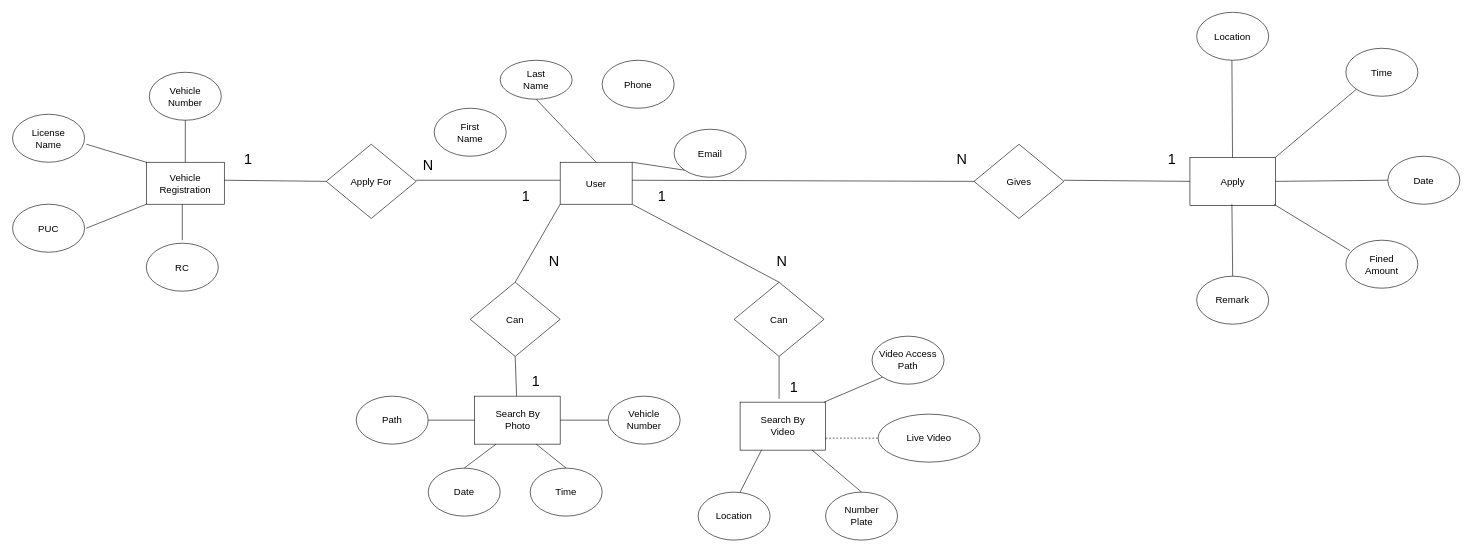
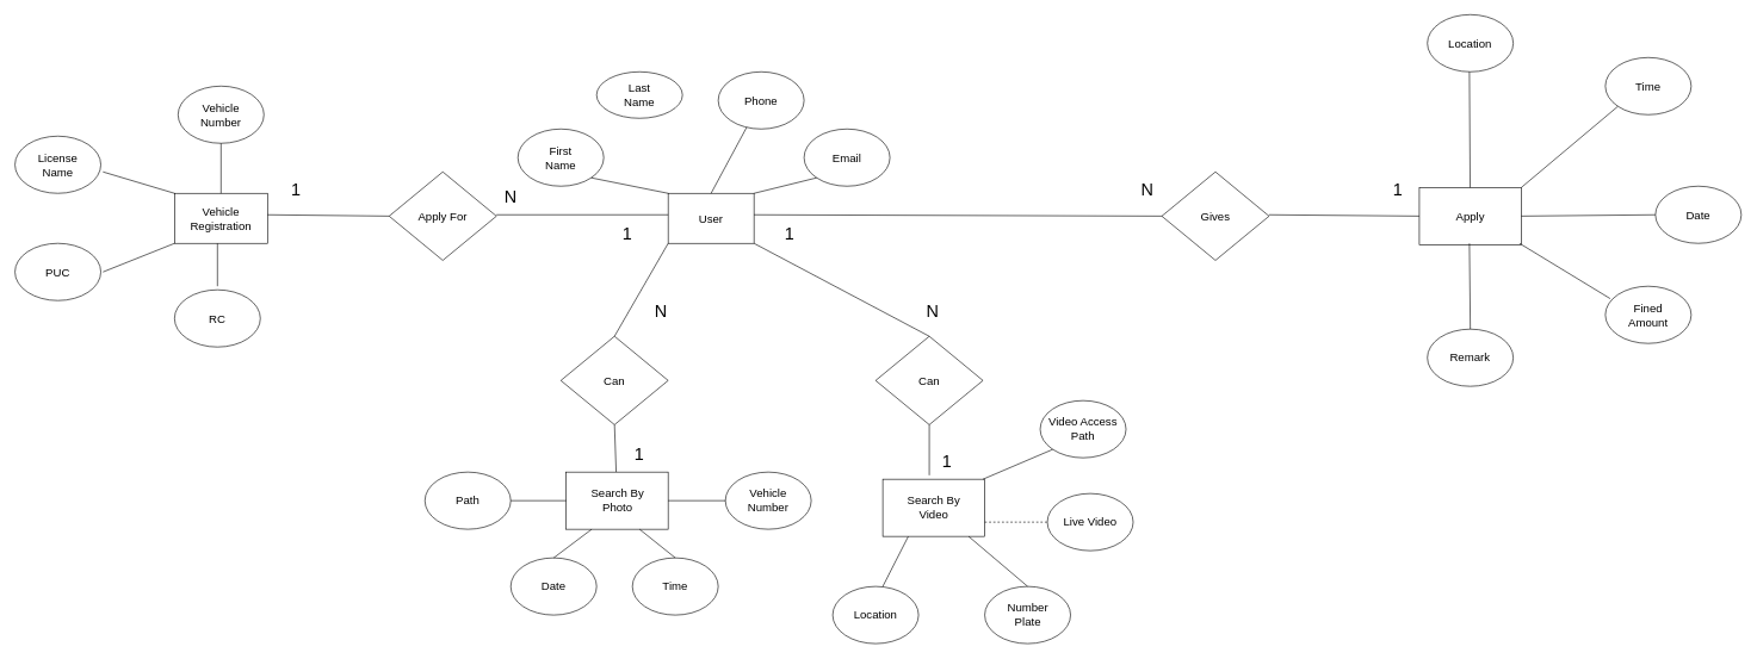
  <mxCell id="0" />
  <mxCell id="1" parent="0" />
  <mxCell id="2" value="&lt;font size=&quot;3&quot;&gt;User&lt;/font&gt;" style="rounded=0;whiteSpace=wrap;html=1;" parent="1" vertex="1"><mxGeometry x="933" y="270" width="120" height="70" as="geometry" /></mxCell>
  <mxCell id="3" value="&lt;font size=&quot;3&quot;&gt;Last&lt;br&gt;Name&lt;br&gt;&lt;/font&gt;" style="ellipse;whiteSpace=wrap;html=1;" parent="1" vertex="1"><mxGeometry x="833" y="100" width="120" height="65" as="geometry" /></mxCell>
  <mxCell id="4" value="&lt;font size=&quot;3&quot;&gt;Phone&lt;/font&gt;" style="ellipse;whiteSpace=wrap;html=1;" parent="1" vertex="1"><mxGeometry x="1003" y="100" width="120" height="80" as="geometry" /></mxCell>
  <mxCell id="5" value="&lt;font size=&quot;3&quot;&gt;First&lt;br&gt;Name&lt;/font&gt;" style="ellipse;whiteSpace=wrap;html=1;" parent="1" vertex="1"><mxGeometry x="723" y="180" width="120" height="80" as="geometry" /></mxCell>
- <mxCell id="6" value="&lt;font size=&quot;3&quot;&gt;Email&lt;/font&gt;" style="ellipse;whiteSpace=wrap;html=1;" parent="1" vertex="1"><mxGeometry x="1123" y="215" width="120" height="80" as="geometry" /></mxCell>
+ <mxCell id="6" value="&lt;font size=&quot;3&quot;&gt;Email&lt;/font&gt;" style="ellipse;whiteSpace=wrap;html=1;" parent="1" vertex="1"><mxGeometry x="1123" y="180" width="120" height="80" as="geometry" /></mxCell>
  <mxCell id="7" value="" style="endArrow=none;html=1;rounded=0;" parent="1" edge="1"><mxGeometry width="50" height="50" relative="1" as="geometry"><mxPoint x="693" y="300" as="sourcePoint" /><mxPoint x="933" y="300" as="targetPoint" /></mxGeometry></mxCell>
- <mxCell id="9" value="" style="endArrow=none;html=1;rounded=0;exitX=0.5;exitY=0;exitDx=0;exitDy=0;entryX=0.5;entryY=1;entryDx=0;entryDy=0;" parent="1" source="2" target="3" edge="1"><mxGeometry width="50" height="50" relative="1" as="geometry"><mxPoint x="953" y="270" as="sourcePoint" /><mxPoint x="993" y="220" as="targetPoint" /></mxGeometry></mxCell>
+ <mxCell id="8" value="" style="endArrow=none;html=1;rounded=0;entryX=0;entryY=0;entryDx=0;entryDy=0;exitX=1;exitY=1;exitDx=0;exitDy=0;" parent="1" source="5" target="2" edge="1"><mxGeometry width="50" height="50" relative="1" as="geometry"><mxPoint x="893" y="220" as="sourcePoint" /><mxPoint x="943" y="170" as="targetPoint" /></mxGeometry></mxCell>
+ <mxCell id="9" value="" style="endArrow=none;html=1;rounded=0;exitX=0.5;exitY=0;exitDx=0;exitDy=0;" parent="1" source="2" target="4" edge="1"><mxGeometry width="50" height="50" relative="1" as="geometry"><mxPoint x="953" y="270" as="sourcePoint" /><mxPoint x="993" y="220" as="targetPoint" /></mxGeometry></mxCell>
  <mxCell id="10" value="&lt;font size=&quot;3&quot;&gt;Apply For&lt;/font&gt;" style="rhombus;whiteSpace=wrap;html=1;" parent="1" vertex="1"><mxGeometry x="543" y="240" width="150" height="123.75" as="geometry" /></mxCell>
  <mxCell id="11" value="&lt;font size=&quot;3&quot;&gt;Vehicle&lt;br&gt;Registration&lt;br&gt;&lt;/font&gt;" style="rounded=0;whiteSpace=wrap;html=1;" parent="1" vertex="1"><mxGeometry x="243" y="270" width="130" height="70" as="geometry" /></mxCell>
  <mxCell id="12" value="" style="endArrow=none;html=1;rounded=0;entryX=0;entryY=0.5;entryDx=0;entryDy=0;" parent="1" target="10" edge="1"><mxGeometry width="50" height="50" relative="1" as="geometry"><mxPoint x="373" y="300" as="sourcePoint" /><mxPoint x="423" y="250" as="targetPoint" /></mxGeometry></mxCell>
  <mxCell id="13" value="&lt;font size=&quot;3&quot;&gt;RC&lt;/font&gt;" style="ellipse;whiteSpace=wrap;html=1;" parent="1" vertex="1"><mxGeometry x="243" y="405" width="120" height="80" as="geometry" /></mxCell>
  <mxCell id="14" value="&lt;font size=&quot;3&quot;&gt;PUC&lt;/font&gt;" style="ellipse;whiteSpace=wrap;html=1;" parent="1" vertex="1"><mxGeometry x="20" y="340" width="120" height="80" as="geometry" /></mxCell>
  <mxCell id="15" value="&lt;font size=&quot;3&quot;&gt;License&lt;br&gt;Name&lt;br&gt;&lt;/font&gt;" style="ellipse;whiteSpace=wrap;html=1;" parent="1" vertex="1"><mxGeometry x="20" y="190" width="120" height="80" as="geometry" /></mxCell>
  <mxCell id="16" value="&lt;font size=&quot;3&quot;&gt;Vehicle&lt;br&gt;Number&lt;/font&gt;" style="ellipse;whiteSpace=wrap;html=1;" parent="1" vertex="1"><mxGeometry x="248" y="120" width="120" height="80" as="geometry" /></mxCell>
  <mxCell id="17" value="" style="endArrow=none;html=1;rounded=0;entryX=0;entryY=1;entryDx=0;entryDy=0;" parent="1" target="11" edge="1"><mxGeometry width="50" height="50" relative="1" as="geometry"><mxPoint x="143" y="380" as="sourcePoint" /><mxPoint x="193" y="330" as="targetPoint" /></mxGeometry></mxCell>
  <mxCell id="18" value="" style="endArrow=none;html=1;rounded=0;entryX=0;entryY=0;entryDx=0;entryDy=0;" parent="1" target="11" edge="1"><mxGeometry width="50" height="50" relative="1" as="geometry"><mxPoint x="143" y="240" as="sourcePoint" /><mxPoint x="193" y="190" as="targetPoint" /></mxGeometry></mxCell>
  <mxCell id="19" value="" style="endArrow=none;html=1;rounded=0;entryX=0.5;entryY=0;entryDx=0;entryDy=0;exitX=0.5;exitY=1;exitDx=0;exitDy=0;" parent="1" source="16" target="11" edge="1"><mxGeometry width="50" height="50" relative="1" as="geometry"><mxPoint x="303" y="200" as="sourcePoint" /><mxPoint x="353" y="150" as="targetPoint" /></mxGeometry></mxCell>
  <mxCell id="20" value="" style="endArrow=none;html=1;rounded=0;" parent="1" edge="1"><mxGeometry width="50" height="50" relative="1" as="geometry"><mxPoint x="303" y="400" as="sourcePoint" /><mxPoint x="303" y="340" as="targetPoint" /></mxGeometry></mxCell>
  <mxCell id="21" value="" style="endArrow=none;html=1;rounded=0;exitX=0;exitY=1;exitDx=0;exitDy=0;" parent="1" source="6" edge="1"><mxGeometry width="50" height="50" relative="1" as="geometry"><mxPoint x="943" y="390" as="sourcePoint" /><mxPoint x="1053" y="270" as="targetPoint" /></mxGeometry></mxCell>
  <mxCell id="22" value="" style="endArrow=none;html=1;rounded=0;exitX=0.5;exitY=0;exitDx=0;exitDy=0;entryX=0;entryY=1;entryDx=0;entryDy=0;" parent="1" source="23" target="2" edge="1"><mxGeometry width="50" height="50" relative="1" as="geometry"><mxPoint x="993" y="420" as="sourcePoint" /><mxPoint x="993" y="340" as="targetPoint" /></mxGeometry></mxCell>
  <mxCell id="23" value="&lt;font size=&quot;3&quot;&gt;Can&lt;/font&gt;" style="rhombus;whiteSpace=wrap;html=1;" parent="1" vertex="1"><mxGeometry x="783" y="470" width="150" height="123.75" as="geometry" /></mxCell>
  <mxCell id="24" value="" style="endArrow=none;html=1;rounded=0;exitX=0.5;exitY=1;exitDx=0;exitDy=0;" parent="1" source="23" target="25" edge="1"><mxGeometry width="50" height="50" relative="1" as="geometry"><mxPoint x="863" y="660" as="sourcePoint" /><mxPoint x="863" y="590" as="targetPoint" /></mxGeometry></mxCell>
  <mxCell id="25" value="&lt;font size=&quot;3&quot;&gt;Search By&lt;br&gt;Photo&lt;br&gt;&lt;/font&gt;" style="rounded=0;whiteSpace=wrap;html=1;" parent="1" vertex="1"><mxGeometry x="790.5" y="660" width="142.5" height="80" as="geometry" /></mxCell>
  <mxCell id="26" value="&lt;font size=&quot;3&quot;&gt;Path&lt;/font&gt;" style="ellipse;whiteSpace=wrap;html=1;" parent="1" vertex="1"><mxGeometry x="593" y="660" width="120" height="80" as="geometry" /></mxCell>
  <mxCell id="27" value="&lt;font size=&quot;3&quot;&gt;Date&lt;/font&gt;" style="ellipse;whiteSpace=wrap;html=1;" parent="1" vertex="1"><mxGeometry x="713" y="780" width="120" height="80" as="geometry" /></mxCell>
  <mxCell id="28" value="&lt;font size=&quot;3&quot;&gt;Time&lt;/font&gt;" style="ellipse;whiteSpace=wrap;html=1;" parent="1" vertex="1"><mxGeometry x="883" y="780" width="120" height="80" as="geometry" /></mxCell>
  <mxCell id="29" value="&lt;font size=&quot;3&quot;&gt;Vehicle&lt;br&gt;Number&lt;br&gt;&lt;/font&gt;" style="ellipse;whiteSpace=wrap;html=1;" parent="1" vertex="1"><mxGeometry x="1013" y="660" width="120" height="80" as="geometry" /></mxCell>
  <mxCell id="30" value="" style="endArrow=none;html=1;rounded=0;entryX=0;entryY=0.5;entryDx=0;entryDy=0;" parent="1" target="25" edge="1"><mxGeometry width="50" height="50" relative="1" as="geometry"><mxPoint x="713" y="700" as="sourcePoint" /><mxPoint x="763" y="650" as="targetPoint" /></mxGeometry></mxCell>
  <mxCell id="31" value="" style="endArrow=none;html=1;rounded=0;exitX=0.5;exitY=0;exitDx=0;exitDy=0;entryX=0.25;entryY=1;entryDx=0;entryDy=0;" parent="1" source="27" target="25" edge="1"><mxGeometry width="50" height="50" relative="1" as="geometry"><mxPoint x="843" y="710" as="sourcePoint" /><mxPoint x="893" y="660" as="targetPoint" /></mxGeometry></mxCell>
  <mxCell id="32" value="" style="endArrow=none;html=1;rounded=0;exitX=0.5;exitY=0;exitDx=0;exitDy=0;" parent="1" source="28" edge="1"><mxGeometry width="50" height="50" relative="1" as="geometry"><mxPoint x="843" y="790" as="sourcePoint" /><mxPoint x="893" y="740" as="targetPoint" /></mxGeometry></mxCell>
  <mxCell id="33" value="" style="endArrow=none;html=1;rounded=0;entryX=0;entryY=0.5;entryDx=0;entryDy=0;" parent="1" target="29" edge="1"><mxGeometry width="50" height="50" relative="1" as="geometry"><mxPoint x="933" y="700" as="sourcePoint" /><mxPoint x="983" y="650" as="targetPoint" /></mxGeometry></mxCell>
  <mxCell id="34" value="" style="endArrow=none;html=1;rounded=0;exitX=0.5;exitY=0;exitDx=0;exitDy=0;" parent="1" source="35" edge="1"><mxGeometry width="50" height="50" relative="1" as="geometry"><mxPoint x="1123" y="470" as="sourcePoint" /><mxPoint x="1053" y="340" as="targetPoint" /></mxGeometry></mxCell>
  <mxCell id="35" value="&lt;font size=&quot;3&quot;&gt;Can&lt;/font&gt;" style="rhombus;whiteSpace=wrap;html=1;" parent="1" vertex="1"><mxGeometry x="1223" y="470" width="150" height="123.75" as="geometry" /></mxCell>
  <mxCell id="36" value="&lt;font size=&quot;3&quot;&gt;Video Access&lt;br&gt;Path&lt;br&gt;&lt;/font&gt;" style="ellipse;whiteSpace=wrap;html=1;" parent="1" vertex="1"><mxGeometry x="1453" y="560" width="120" height="80" as="geometry" /></mxCell>
  <mxCell id="37" value="&lt;font size=&quot;3&quot;&gt;Search By&lt;br&gt;Video&lt;br&gt;&lt;/font&gt;" style="rounded=0;whiteSpace=wrap;html=1;" parent="1" vertex="1"><mxGeometry x="1233" y="670" width="142.5" height="80" as="geometry" /></mxCell>
  <mxCell id="38" value="" style="endArrow=none;html=1;rounded=0;" parent="1" source="35" edge="1"><mxGeometry width="50" height="50" relative="1" as="geometry"><mxPoint x="1298" y="643.75" as="sourcePoint" /><mxPoint x="1298" y="664.461" as="targetPoint" /></mxGeometry></mxCell>
- <mxCell id="39" value="&lt;font size=&quot;3&quot;&gt;Live Video&lt;/font&gt;" style="ellipse;whiteSpace=wrap;html=1;" parent="1" vertex="1"><mxGeometry x="1463" y="690" width="170" height="80" as="geometry" /></mxCell>
+ <mxCell id="39" value="&lt;font size=&quot;3&quot;&gt;Live Video&lt;/font&gt;" style="ellipse;whiteSpace=wrap;html=1;" parent="1" vertex="1"><mxGeometry x="1463" y="690" width="120" height="80" as="geometry" /></mxCell>
  <mxCell id="40" value="&lt;font size=&quot;3&quot;&gt;Location&lt;/font&gt;" style="ellipse;whiteSpace=wrap;html=1;" parent="1" vertex="1"><mxGeometry x="1163" y="820" width="120" height="80" as="geometry" /></mxCell>
  <mxCell id="41" value="&lt;font size=&quot;3&quot;&gt;Number&lt;br&gt;Plate&lt;/font&gt;" style="ellipse;whiteSpace=wrap;html=1;" parent="1" vertex="1"><mxGeometry x="1375.5" y="820" width="120" height="80" as="geometry" /></mxCell>
  <mxCell id="42" value="" style="endArrow=none;html=1;rounded=0;entryX=0;entryY=1;entryDx=0;entryDy=0;" parent="1" target="36" edge="1"><mxGeometry width="50" height="50" relative="1" as="geometry"><mxPoint x="1373" y="670" as="sourcePoint" /><mxPoint x="1423" y="620" as="targetPoint" /></mxGeometry></mxCell>
  <mxCell id="43" value="" style="endArrow=none;html=1;rounded=0;entryX=0;entryY=0.5;entryDx=0;entryDy=0;exitX=1;exitY=0.75;exitDx=0;exitDy=0;dashed=1;" parent="1" source="37" target="39" edge="1"><mxGeometry width="50" height="50" relative="1" as="geometry"><mxPoint x="1373" y="720" as="sourcePoint" /><mxPoint x="1423" y="670" as="targetPoint" /></mxGeometry></mxCell>
  <mxCell id="44" value="" style="endArrow=none;html=1;rounded=0;entryX=0.25;entryY=1;entryDx=0;entryDy=0;" parent="1" target="37" edge="1"><mxGeometry width="50" height="50" relative="1" as="geometry"><mxPoint x="1233" y="820" as="sourcePoint" /><mxPoint x="1283" y="770" as="targetPoint" /></mxGeometry></mxCell>
  <mxCell id="45" value="" style="endArrow=none;html=1;rounded=0;exitX=0.5;exitY=0;exitDx=0;exitDy=0;" parent="1" source="41" edge="1"><mxGeometry width="50" height="50" relative="1" as="geometry"><mxPoint x="1303" y="800" as="sourcePoint" /><mxPoint x="1353" y="750" as="targetPoint" /></mxGeometry></mxCell>
  <mxCell id="46" value="" style="endArrow=none;html=1;rounded=0;entryX=0;entryY=0.5;entryDx=0;entryDy=0;" parent="1" target="47" edge="1"><mxGeometry width="50" height="50" relative="1" as="geometry"><mxPoint x="1053" y="300" as="sourcePoint" /><mxPoint x="1373" y="300" as="targetPoint" /></mxGeometry></mxCell>
  <mxCell id="47" value="&lt;font size=&quot;3&quot;&gt;Gives&lt;/font&gt;" style="rhombus;whiteSpace=wrap;html=1;" parent="1" vertex="1"><mxGeometry x="1623" y="240" width="150" height="123.75" as="geometry" /></mxCell>
  <mxCell id="48" value="&lt;font size=&quot;3&quot;&gt;Apply&lt;br&gt;&lt;/font&gt;" style="rounded=0;whiteSpace=wrap;html=1;" parent="1" vertex="1"><mxGeometry x="1983" y="261.88" width="142.5" height="80" as="geometry" /></mxCell>
  <mxCell id="49" value="" style="endArrow=none;html=1;rounded=0;entryX=0;entryY=0.5;entryDx=0;entryDy=0;" parent="1" target="48" edge="1"><mxGeometry width="50" height="50" relative="1" as="geometry"><mxPoint x="1773" y="300" as="sourcePoint" /><mxPoint x="1823" y="250" as="targetPoint" /></mxGeometry></mxCell>
  <mxCell id="50" value="&lt;font size=&quot;3&quot;&gt;Location&lt;br&gt;&lt;/font&gt;" style="ellipse;whiteSpace=wrap;html=1;" parent="1" vertex="1"><mxGeometry x="1994.25" y="20" width="120" height="80" as="geometry" /></mxCell>
  <mxCell id="51" value="&lt;font size=&quot;3&quot;&gt;Date&lt;br&gt;&lt;/font&gt;" style="ellipse;whiteSpace=wrap;html=1;" parent="1" vertex="1"><mxGeometry x="2313" y="260" width="120" height="80" as="geometry" /></mxCell>
  <mxCell id="52" value="&lt;font size=&quot;3&quot;&gt;Fined&lt;br&gt;Amount&lt;br&gt;&lt;/font&gt;" style="ellipse;whiteSpace=wrap;html=1;" parent="1" vertex="1"><mxGeometry x="2243" y="400" width="120" height="80" as="geometry" /></mxCell>
  <mxCell id="53" value="&lt;font size=&quot;3&quot;&gt;Remark&lt;br&gt;&lt;/font&gt;" style="ellipse;whiteSpace=wrap;html=1;" parent="1" vertex="1"><mxGeometry x="1994.25" y="460" width="120" height="80" as="geometry" /></mxCell>
  <mxCell id="54" value="&lt;font size=&quot;3&quot;&gt;Time&lt;br&gt;&lt;/font&gt;" style="ellipse;whiteSpace=wrap;html=1;" parent="1" vertex="1"><mxGeometry x="2243" y="80" width="120" height="80" as="geometry" /></mxCell>
  <mxCell id="55" value="" style="endArrow=none;html=1;rounded=0;" parent="1" source="48" edge="1"><mxGeometry width="50" height="50" relative="1" as="geometry"><mxPoint x="2003" y="150" as="sourcePoint" /><mxPoint x="2053" y="100" as="targetPoint" /></mxGeometry></mxCell>
  <mxCell id="56" value="" style="endArrow=none;html=1;rounded=0;exitX=1;exitY=0;exitDx=0;exitDy=0;entryX=0;entryY=1;entryDx=0;entryDy=0;" parent="1" source="48" target="54" edge="1"><mxGeometry width="50" height="50" relative="1" as="geometry"><mxPoint x="2223" y="230" as="sourcePoint" /><mxPoint x="2273" y="180" as="targetPoint" /></mxGeometry></mxCell>
  <mxCell id="57" value="" style="endArrow=none;html=1;rounded=0;exitX=0;exitY=0.5;exitDx=0;exitDy=0;entryX=1;entryY=0.5;entryDx=0;entryDy=0;" parent="1" source="51" target="48" edge="1"><mxGeometry width="50" height="50" relative="1" as="geometry"><mxPoint x="2073" y="390" as="sourcePoint" /><mxPoint x="2123" y="340" as="targetPoint" /></mxGeometry></mxCell>
  <mxCell id="58" value="" style="endArrow=none;html=1;rounded=0;exitX=0.056;exitY=0.216;exitDx=0;exitDy=0;exitPerimeter=0;" parent="1" source="52" edge="1"><mxGeometry width="50" height="50" relative="1" as="geometry"><mxPoint x="2073" y="390" as="sourcePoint" /><mxPoint x="2123" y="340" as="targetPoint" /></mxGeometry></mxCell>
  <mxCell id="59" value="" style="endArrow=none;html=1;rounded=0;exitX=0.5;exitY=0;exitDx=0;exitDy=0;" parent="1" source="53" edge="1"><mxGeometry width="50" height="50" relative="1" as="geometry"><mxPoint x="2003" y="390" as="sourcePoint" /><mxPoint x="2053" y="340" as="targetPoint" /></mxGeometry></mxCell>
  <mxCell id="60" value="&lt;font style=&quot;font-size: 24px;&quot;&gt;1&lt;/font&gt;" style="text;html=1;strokeColor=none;fillColor=none;align=center;verticalAlign=middle;whiteSpace=wrap;rounded=0;" parent="1" vertex="1"><mxGeometry x="383" y="250" width="60" height="30" as="geometry" /></mxCell>
  <mxCell id="61" value="&lt;font style=&quot;font-size: 24px;&quot;&gt;1&lt;/font&gt;" style="text;html=1;strokeColor=none;fillColor=none;align=center;verticalAlign=middle;whiteSpace=wrap;rounded=0;" parent="1" vertex="1"><mxGeometry x="863" y="620" width="60" height="30" as="geometry" /></mxCell>
  <mxCell id="62" value="&lt;font style=&quot;font-size: 24px;&quot;&gt;1&lt;/font&gt;" style="text;html=1;strokeColor=none;fillColor=none;align=center;verticalAlign=middle;whiteSpace=wrap;rounded=0;" parent="1" vertex="1"><mxGeometry x="1293" y="630" width="60" height="30" as="geometry" /></mxCell>
  <mxCell id="63" value="&lt;font style=&quot;font-size: 24px;&quot;&gt;1&lt;/font&gt;" style="text;html=1;strokeColor=none;fillColor=none;align=center;verticalAlign=middle;whiteSpace=wrap;rounded=0;" parent="1" vertex="1"><mxGeometry x="1923" y="250" width="60" height="30" as="geometry" /></mxCell>
  <mxCell id="64" value="&lt;span style=&quot;font-size: 24px;&quot;&gt;N&lt;/span&gt;" style="text;html=1;strokeColor=none;fillColor=none;align=center;verticalAlign=middle;whiteSpace=wrap;rounded=0;" parent="1" vertex="1"><mxGeometry x="683" y="260" width="60" height="30" as="geometry" /></mxCell>
  <mxCell id="65" value="&lt;span style=&quot;font-size: 24px;&quot;&gt;N&lt;/span&gt;" style="text;html=1;strokeColor=none;fillColor=none;align=center;verticalAlign=middle;whiteSpace=wrap;rounded=0;" parent="1" vertex="1"><mxGeometry x="1573" y="250" width="60" height="30" as="geometry" /></mxCell>
  <mxCell id="66" value="&lt;span style=&quot;font-size: 24px;&quot;&gt;N&lt;/span&gt;" style="text;html=1;strokeColor=none;fillColor=none;align=center;verticalAlign=middle;whiteSpace=wrap;rounded=0;" parent="1" vertex="1"><mxGeometry x="893" y="420" width="60" height="30" as="geometry" /></mxCell>
  <mxCell id="67" value="&lt;span style=&quot;font-size: 24px;&quot;&gt;N&lt;/span&gt;" style="text;html=1;strokeColor=none;fillColor=none;align=center;verticalAlign=middle;whiteSpace=wrap;rounded=0;" parent="1" vertex="1"><mxGeometry x="1273" y="420" width="60" height="30" as="geometry" /></mxCell>
  <mxCell id="68" value="&lt;font style=&quot;font-size: 24px;&quot;&gt;1&lt;/font&gt;" style="text;html=1;strokeColor=none;fillColor=none;align=center;verticalAlign=middle;whiteSpace=wrap;rounded=0;" parent="1" vertex="1"><mxGeometry x="1073" y="311.88" width="60" height="30" as="geometry" /></mxCell>
  <mxCell id="69" value="&lt;font style=&quot;font-size: 24px;&quot;&gt;1&lt;/font&gt;" style="text;html=1;strokeColor=none;fillColor=none;align=center;verticalAlign=middle;whiteSpace=wrap;rounded=0;" parent="1" vertex="1"><mxGeometry x="846" y="311.88" width="60" height="30" as="geometry" /></mxCell>
